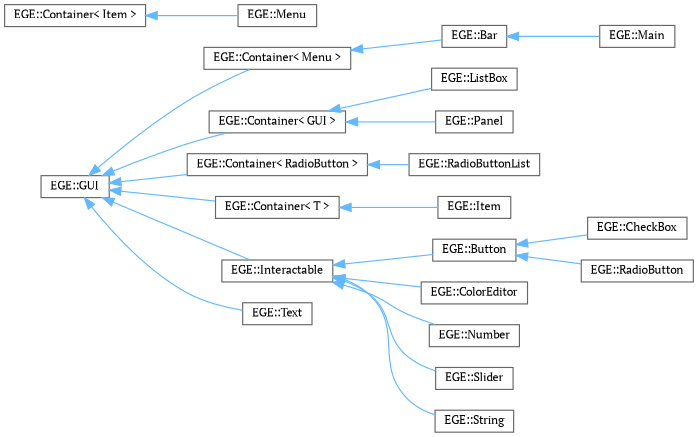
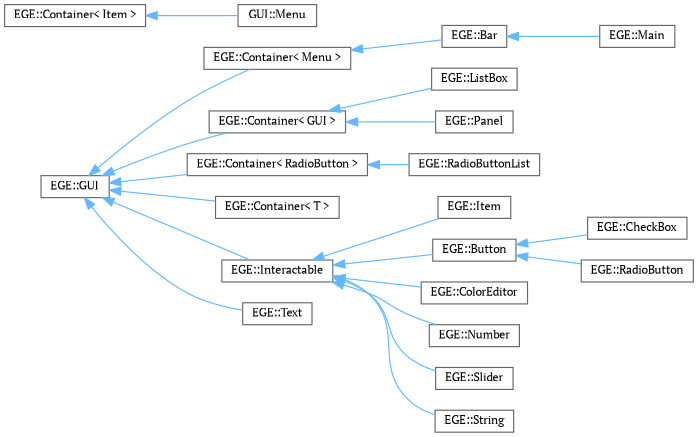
  digraph {
    fontname="PT Serif"
    rankdir=LR
    node [color=grey40 fillcolor=white fontname="PT Serif" fontsize=10 shape=box style=filled]
    edge [color=steelblue1 dir=back fontname="PT Serif" fontsize=10 labelfontname=Helvetica labelfontsize=10 style=solid]
    n1 [height=0.2 label="EGE::GUI" width=0.4]
    n2 [height=0.2 label="EGE::Container\< Menu \>" width=0.4]
    n3 [height=0.2 label="EGE::Container\< GUI \>" width=0.4]
    n4 [height=0.2 label="EGE::Container\< RadioButton \>" width=0.4]
    n5 [height=0.2 label="EGE::Container\< T \>" width=0.4]
    n6 [height=0.2 label="EGE::Interactable" width=0.4]
    n7 [height=0.2 label="EGE::Text" width=0.4]
    n8 [height=0.2 label="EGE::Bar" width=0.4]
    n9 [height=0.2 label="EGE::ListBox" width=0.4]
    n10 [height=0.2 label="EGE::Panel" width=0.4]
    n11 [height=0.2 label="EGE::Container\< Item \>" width=0.4]
-   n12 [height=0.2 label="EGE::Menu" width=0.4]
+   n12 [height=0.2 label="GUI::Menu" width=0.4]
    n13 [height=0.2 label="EGE::RadioButtonList" width=0.4]
    n14 [height=0.2 label="EGE::Button" width=0.4]
    n15 [height=0.2 label="EGE::ColorEditor" width=0.4]
    n16 [height=0.2 label="EGE::Item" width=0.4]
    n17 [height=0.2 label="EGE::Number" width=0.4]
    n18 [height=0.2 label="EGE::Slider" width=0.4]
    n19 [height=0.2 label="EGE::String" width=0.4]
    n20 [height=0.2 label="EGE::Main" width=0.4]
    n21 [height=0.2 label="EGE::CheckBox" width=0.4]
    n22 [height=0.2 label="EGE::RadioButton" width=0.4]
    n1 -> n2
    n1 -> n3
    n1 -> n4
    n1 -> n5
    n1 -> n6
    n1 -> n7
    n2 -> n8
    n3 -> n9
    n3 -> n10
    n4 -> n13
    n6 -> n14
    n6 -> n15
-   n5 -> n16
+   n6 -> n16
    n6 -> n17
    n6 -> n18
    n6 -> n19
    n8 -> n20
    n11 -> n12
    n14 -> n21
    n14 -> n22
  }
